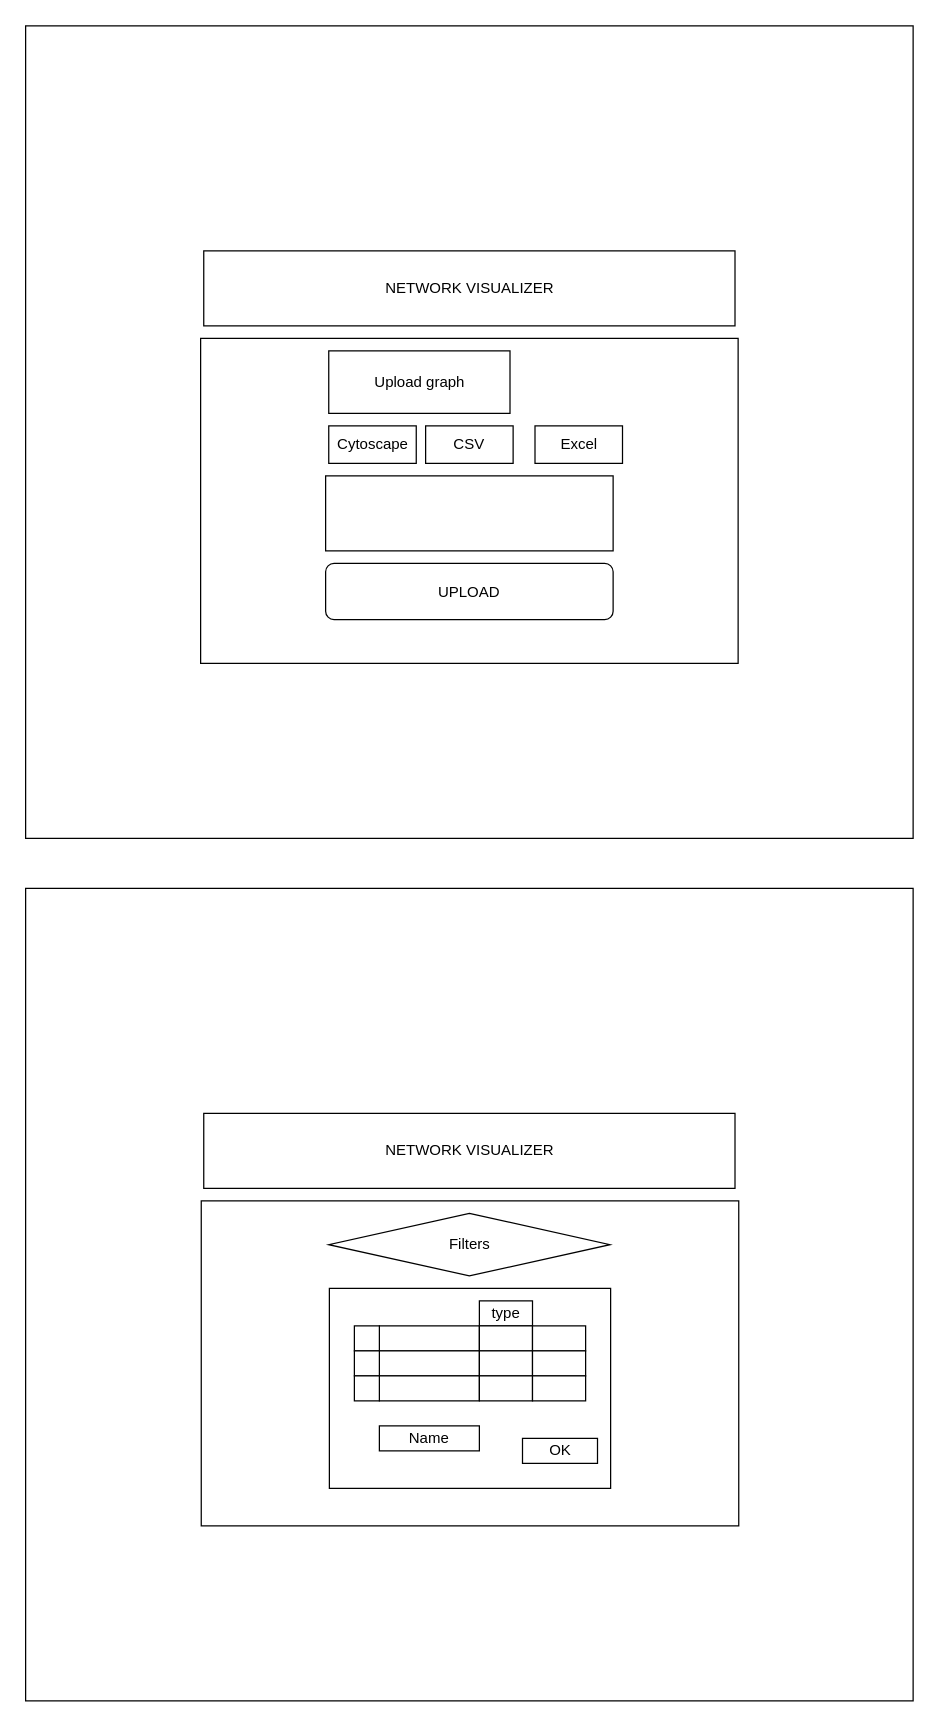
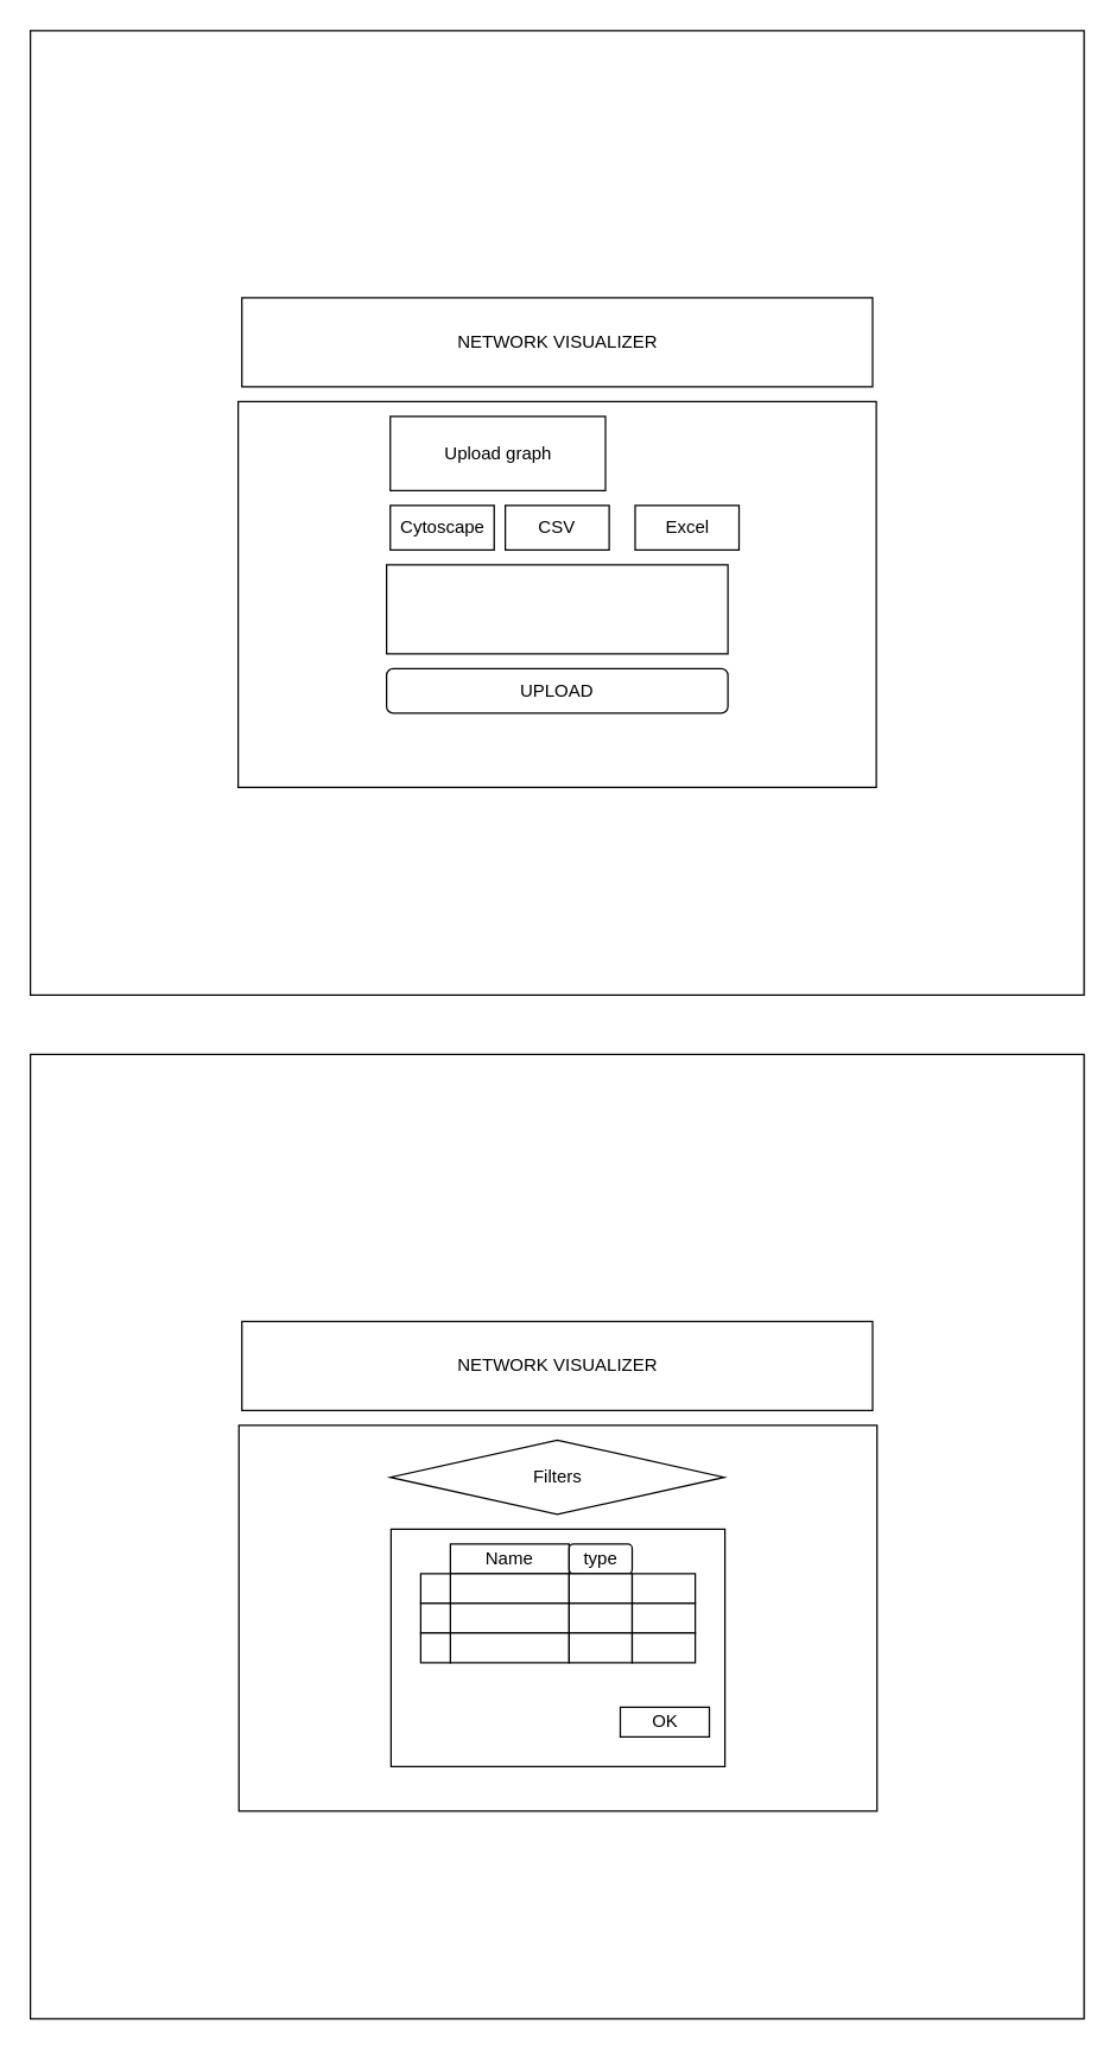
  <mxCell id="0" />
  <mxCell id="1" parent="0" />
  <mxCell id="2" value="" style="rounded=0;whiteSpace=wrap;html=1;" parent="1" vertex="1"><mxGeometry x="20" y="20" width="710" height="650" as="geometry" /></mxCell>
  <mxCell id="3" value="NETWORK VISUALIZER" style="rounded=0;whiteSpace=wrap;html=1;" parent="1" vertex="1"><mxGeometry x="162.5" y="200" width="425" height="60" as="geometry" /></mxCell>
  <mxCell id="4" value="" style="rounded=0;whiteSpace=wrap;html=1;" parent="1" vertex="1"><mxGeometry x="160" y="270" width="430" height="260" as="geometry" /></mxCell>
  <mxCell id="5" value="Upload graph" style="rounded=0;whiteSpace=wrap;html=1;" parent="1" vertex="1"><mxGeometry x="262.5" y="280" width="145" height="50" as="geometry" /></mxCell>
  <mxCell id="6" value="Cytoscape" style="rounded=0;whiteSpace=wrap;html=1;" parent="1" vertex="1"><mxGeometry x="262.5" y="340" width="70" height="30" as="geometry" /></mxCell>
  <mxCell id="7" value="CSV" style="rounded=0;whiteSpace=wrap;html=1;" parent="1" vertex="1"><mxGeometry x="340" y="340" width="70" height="30" as="geometry" /></mxCell>
  <mxCell id="8" value="Excel" style="rounded=0;whiteSpace=wrap;html=1;" parent="1" vertex="1"><mxGeometry x="427.5" y="340" width="70" height="30" as="geometry" /></mxCell>
  <mxCell id="9" value="" style="rounded=0;whiteSpace=wrap;html=1;" parent="1" vertex="1"><mxGeometry x="260" y="380" width="230" height="60" as="geometry" /></mxCell>
- <mxCell id="10" value="UPLOAD" style="rounded=1;whiteSpace=wrap;html=1;" parent="1" vertex="1"><mxGeometry x="260" y="450" width="230" height="45" as="geometry" /></mxCell>
+ <mxCell id="10" value="UPLOAD" style="rounded=1;whiteSpace=wrap;html=1;" parent="1" vertex="1"><mxGeometry x="260" y="450" width="230" height="30" as="geometry" /></mxCell>
  <mxCell id="11" value="" style="rounded=0;whiteSpace=wrap;html=1;" vertex="1" parent="1"><mxGeometry x="20" y="710" width="710" height="650" as="geometry" /></mxCell>
  <mxCell id="12" value="NETWORK VISUALIZER" style="rounded=0;whiteSpace=wrap;html=1;" vertex="1" parent="1"><mxGeometry x="162.5" y="890" width="425" height="60" as="geometry" /></mxCell>
  <mxCell id="13" value="" style="rounded=0;whiteSpace=wrap;html=1;" vertex="1" parent="1"><mxGeometry x="160.5" y="960" width="430" height="260" as="geometry" /></mxCell>
  <mxCell id="14" value="Filters" style="rhombus;whiteSpace=wrap;html=1;" vertex="1" parent="1"><mxGeometry x="262.5" y="970" width="225" height="50" as="geometry" /></mxCell>
  <mxCell id="15" value="" style="rounded=0;whiteSpace=wrap;html=1;" vertex="1" parent="1"><mxGeometry x="263" y="1030" width="225" height="160" as="geometry" /></mxCell>
- <mxCell id="16" value="Name" style="rounded=0;whiteSpace=wrap;html=1;" vertex="1" parent="1"><mxGeometry x="303" y="1140" width="80" height="20" as="geometry" /></mxCell>
- <mxCell id="17" value="type" style="rounded=0;whiteSpace=wrap;html=1;" vertex="1" parent="1"><mxGeometry x="383" y="1040" width="42.5" height="20" as="geometry" /></mxCell>
+ <mxCell id="16" value="Name" style="rounded=0;whiteSpace=wrap;html=1;" vertex="1" parent="1"><mxGeometry x="303" y="1040" width="80" height="20" as="geometry" /></mxCell>
+ <mxCell id="17" value="type" style="whiteSpace=wrap;html=1;rounded=1;" vertex="1" parent="1"><mxGeometry x="383" y="1040" width="42.5" height="20" as="geometry" /></mxCell>
  <mxCell id="18" value="" style="rounded=0;whiteSpace=wrap;html=1;" vertex="1" parent="1"><mxGeometry x="303" y="1060" width="80" height="20" as="geometry" /></mxCell>
  <mxCell id="19" value="" style="rounded=0;whiteSpace=wrap;html=1;" vertex="1" parent="1"><mxGeometry x="283" y="1060" width="20" height="20" as="geometry" /></mxCell>
  <mxCell id="20" value="" style="rounded=0;whiteSpace=wrap;html=1;" vertex="1" parent="1"><mxGeometry x="383" y="1060" width="42.5" height="20" as="geometry" /></mxCell>
  <mxCell id="21" value="" style="rounded=0;whiteSpace=wrap;html=1;" vertex="1" parent="1"><mxGeometry x="425.5" y="1060" width="42.5" height="20" as="geometry" /></mxCell>
  <mxCell id="22" value="" style="rounded=0;whiteSpace=wrap;html=1;" vertex="1" parent="1"><mxGeometry x="303" y="1080" width="80" height="20" as="geometry" /></mxCell>
  <mxCell id="23" value="" style="rounded=0;whiteSpace=wrap;html=1;" vertex="1" parent="1"><mxGeometry x="283" y="1080" width="20" height="20" as="geometry" /></mxCell>
  <mxCell id="24" value="" style="rounded=0;whiteSpace=wrap;html=1;" vertex="1" parent="1"><mxGeometry x="383" y="1080" width="42.5" height="20" as="geometry" /></mxCell>
  <mxCell id="25" value="" style="rounded=0;whiteSpace=wrap;html=1;" vertex="1" parent="1"><mxGeometry x="425.5" y="1080" width="42.5" height="20" as="geometry" /></mxCell>
  <mxCell id="26" value="" style="rounded=0;whiteSpace=wrap;html=1;" vertex="1" parent="1"><mxGeometry x="303" y="1100" width="80" height="20" as="geometry" /></mxCell>
  <mxCell id="27" value="" style="rounded=0;whiteSpace=wrap;html=1;" vertex="1" parent="1"><mxGeometry x="283" y="1100" width="20" height="20" as="geometry" /></mxCell>
  <mxCell id="28" value="" style="rounded=0;whiteSpace=wrap;html=1;" vertex="1" parent="1"><mxGeometry x="383" y="1100" width="42.5" height="20" as="geometry" /></mxCell>
  <mxCell id="29" value="" style="rounded=0;whiteSpace=wrap;html=1;" vertex="1" parent="1"><mxGeometry x="425.5" y="1100" width="42.5" height="20" as="geometry" /></mxCell>
  <mxCell id="30" value="OK" style="rounded=0;whiteSpace=wrap;html=1;" vertex="1" parent="1"><mxGeometry x="417.5" y="1150" width="60" height="20" as="geometry" /></mxCell>
